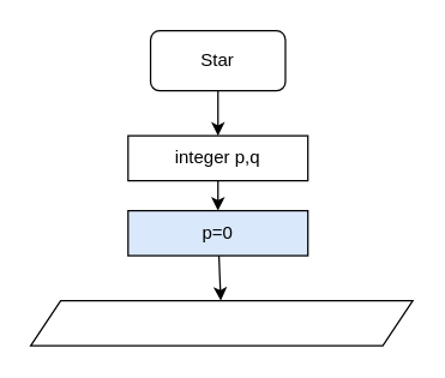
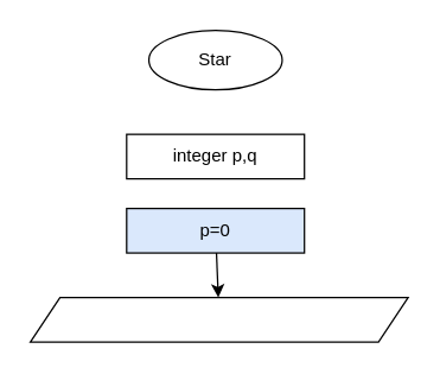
  <mxCell id="0" />
  <mxCell id="1" parent="0" />
- <mxCell id="2" value="" style="edgeStyle=none;html=1;" edge="1" parent="1" source="3" target="5"><mxGeometry relative="1" as="geometry" /></mxCell>
- <mxCell id="3" value="Star" style="whiteSpace=wrap;html=1;rounded=1;" vertex="1" parent="1"><mxGeometry x="100" y="20" width="90" height="40" as="geometry" /></mxCell>
- <mxCell id="4" value="" style="edgeStyle=none;html=1;" edge="1" parent="1" source="5" target="7"><mxGeometry relative="1" as="geometry" /></mxCell>
+ <mxCell id="3" value="Star" style="ellipse;whiteSpace=wrap;html=1;" vertex="1" parent="1"><mxGeometry x="100" y="20" width="90" height="40" as="geometry" /></mxCell>
  <mxCell id="5" value="integer p,q" style="whiteSpace=wrap;html=1;" vertex="1" parent="1"><mxGeometry x="85" y="90" width="120" height="30" as="geometry" /></mxCell>
  <mxCell id="6" value="" style="edgeStyle=none;html=1;" edge="1" parent="1" source="7" target="8"><mxGeometry relative="1" as="geometry" /></mxCell>
  <mxCell id="7" value="p=0" style="whiteSpace=wrap;html=1;fillColor=#dae8fc;" vertex="1" parent="1"><mxGeometry x="85" y="140" width="120" height="30" as="geometry" /></mxCell>
  <mxCell id="8" value="" style="shape=parallelogram;perimeter=parallelogramPerimeter;whiteSpace=wrap;html=1;fixedSize=1;" vertex="1" parent="1"><mxGeometry x="20" y="200" width="255" height="30" as="geometry" /></mxCell>
